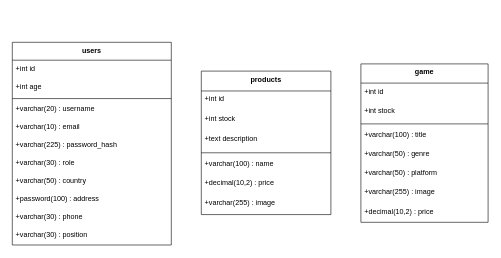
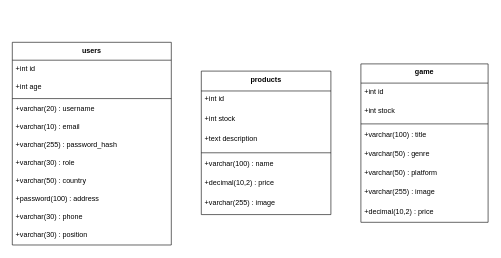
  <mxCell id="0" />
  <mxCell id="1" parent="0" />
  <mxCell id="2" value="" style="shape=partialRectangle;overflow=hidden;connectable=0;fillColor=none;top=0;left=0;bottom=0;right=0;align=left;spacingLeft=6;fontStyle=5;" parent="1" vertex="1"><mxGeometry x="20" y="20" width="220" height="30" as="geometry"><mxRectangle width="220" height="30" as="alternateBounds" /></mxGeometry></mxCell>
  <mxCell id="3" value="users" style="swimlane;fontStyle=1;align=center;verticalAlign=top;childLayout=stackLayout;horizontal=1;startSize=29.818;horizontalStack=0;resizeParent=1;resizeParentMax=0;resizeLast=0;collapsible=0;marginBottom=0;" vertex="1" parent="1"><mxGeometry x="20" y="70" width="265" height="337.818" as="geometry" /></mxCell>
  <mxCell id="4" value="+int id" style="text;strokeColor=none;fillColor=none;align=left;verticalAlign=top;spacingLeft=4;spacingRight=4;overflow=hidden;rotatable=0;points=[[0,0.5],[1,0.5]];portConstraint=eastwest;" vertex="1" parent="3"><mxGeometry y="29.818" width="265" height="30" as="geometry" /></mxCell>
  <mxCell id="5" value="+int age" style="text;strokeColor=none;fillColor=none;align=left;verticalAlign=top;spacingLeft=4;spacingRight=4;overflow=hidden;rotatable=0;points=[[0,0.5],[1,0.5]];portConstraint=eastwest;" vertex="1" parent="3"><mxGeometry y="59.818" width="265" height="30" as="geometry" /></mxCell>
  <mxCell id="6" style="line;strokeWidth=1;fillColor=none;align=left;verticalAlign=middle;spacingTop=-1;spacingLeft=3;spacingRight=3;rotatable=0;labelPosition=right;points=[];portConstraint=eastwest;strokeColor=inherit;" vertex="1" parent="3"><mxGeometry y="89.818" width="265" height="8" as="geometry" /></mxCell>
  <mxCell id="7" value="+varchar(20) : username" style="text;strokeColor=none;fillColor=none;align=left;verticalAlign=top;spacingLeft=4;spacingRight=4;overflow=hidden;rotatable=0;points=[[0,0.5],[1,0.5]];portConstraint=eastwest;" vertex="1" parent="3"><mxGeometry y="97.818" width="265" height="30" as="geometry" /></mxCell>
  <mxCell id="8" value="+varchar(10) : email" style="text;strokeColor=none;fillColor=none;align=left;verticalAlign=top;spacingLeft=4;spacingRight=4;overflow=hidden;rotatable=0;points=[[0,0.5],[1,0.5]];portConstraint=eastwest;" vertex="1" parent="3"><mxGeometry y="127.818" width="265" height="30" as="geometry" /></mxCell>
- <mxCell id="9" value="+varchar(225) : password_hash" style="text;strokeColor=none;fillColor=none;align=left;verticalAlign=top;spacingLeft=4;spacingRight=4;overflow=hidden;rotatable=0;points=[[0,0.5],[1,0.5]];portConstraint=eastwest;" vertex="1" parent="3"><mxGeometry y="157.818" width="265" height="30" as="geometry" /></mxCell>
+ <mxCell id="9" value="+varchar(255) : password_hash" style="text;strokeColor=none;fillColor=none;align=left;verticalAlign=top;spacingLeft=4;spacingRight=4;overflow=hidden;rotatable=0;points=[[0,0.5],[1,0.5]];portConstraint=eastwest;" vertex="1" parent="3"><mxGeometry y="157.818" width="265" height="30" as="geometry" /></mxCell>
  <mxCell id="10" value="+varchar(30) : role" style="text;strokeColor=none;fillColor=none;align=left;verticalAlign=top;spacingLeft=4;spacingRight=4;overflow=hidden;rotatable=0;points=[[0,0.5],[1,0.5]];portConstraint=eastwest;" vertex="1" parent="3"><mxGeometry y="187.818" width="265" height="30" as="geometry" /></mxCell>
  <mxCell id="11" value="+varchar(50) : country" style="text;strokeColor=none;fillColor=none;align=left;verticalAlign=top;spacingLeft=4;spacingRight=4;overflow=hidden;rotatable=0;points=[[0,0.5],[1,0.5]];portConstraint=eastwest;" vertex="1" parent="3"><mxGeometry y="217.818" width="265" height="30" as="geometry" /></mxCell>
  <mxCell id="12" value="+password(100) : address" style="text;strokeColor=none;fillColor=none;align=left;verticalAlign=top;spacingLeft=4;spacingRight=4;overflow=hidden;rotatable=0;points=[[0,0.5],[1,0.5]];portConstraint=eastwest;" vertex="1" parent="3"><mxGeometry y="247.818" width="265" height="30" as="geometry" /></mxCell>
  <mxCell id="13" value="+varchar(30) : phone" style="text;strokeColor=none;fillColor=none;align=left;verticalAlign=top;spacingLeft=4;spacingRight=4;overflow=hidden;rotatable=0;points=[[0,0.5],[1,0.5]];portConstraint=eastwest;" vertex="1" parent="3"><mxGeometry y="277.818" width="265" height="30" as="geometry" /></mxCell>
  <mxCell id="14" value="+varchar(30) : position" style="text;strokeColor=none;fillColor=none;align=left;verticalAlign=top;spacingLeft=4;spacingRight=4;overflow=hidden;rotatable=0;points=[[0,0.5],[1,0.5]];portConstraint=eastwest;" vertex="1" parent="3"><mxGeometry y="307.818" width="265" height="30" as="geometry" /></mxCell>
  <mxCell id="15" value="products" style="swimlane;fontStyle=1;align=center;verticalAlign=top;childLayout=stackLayout;horizontal=1;startSize=33.143;horizontalStack=0;resizeParent=1;resizeParentMax=0;resizeLast=0;collapsible=0;marginBottom=0;" vertex="1" parent="1"><mxGeometry x="335" y="118" width="216" height="239.143" as="geometry" /></mxCell>
  <mxCell id="16" value="+int id" style="text;strokeColor=none;fillColor=none;align=left;verticalAlign=top;spacingLeft=4;spacingRight=4;overflow=hidden;rotatable=0;points=[[0,0.5],[1,0.5]];portConstraint=eastwest;" vertex="1" parent="15"><mxGeometry y="33.143" width="216" height="33" as="geometry" /></mxCell>
  <mxCell id="17" value="+int stock" style="text;strokeColor=none;fillColor=none;align=left;verticalAlign=top;spacingLeft=4;spacingRight=4;overflow=hidden;rotatable=0;points=[[0,0.5],[1,0.5]];portConstraint=eastwest;" vertex="1" parent="15"><mxGeometry y="66.143" width="216" height="33" as="geometry" /></mxCell>
  <mxCell id="18" value="+text description" style="text;strokeColor=none;fillColor=none;align=left;verticalAlign=top;spacingLeft=4;spacingRight=4;overflow=hidden;rotatable=0;points=[[0,0.5],[1,0.5]];portConstraint=eastwest;" vertex="1" parent="15"><mxGeometry y="99.143" width="216" height="33" as="geometry" /></mxCell>
  <mxCell id="19" style="line;strokeWidth=1;fillColor=none;align=left;verticalAlign=middle;spacingTop=-1;spacingLeft=3;spacingRight=3;rotatable=0;labelPosition=right;points=[];portConstraint=eastwest;strokeColor=inherit;" vertex="1" parent="15"><mxGeometry y="132.143" width="216" height="8" as="geometry" /></mxCell>
  <mxCell id="20" value="+varchar(100) : name" style="text;strokeColor=none;fillColor=none;align=left;verticalAlign=top;spacingLeft=4;spacingRight=4;overflow=hidden;rotatable=0;points=[[0,0.5],[1,0.5]];portConstraint=eastwest;" vertex="1" parent="15"><mxGeometry y="140.143" width="216" height="33" as="geometry" /></mxCell>
  <mxCell id="21" value="+decimal(10,2) : price" style="text;strokeColor=none;fillColor=none;align=left;verticalAlign=top;spacingLeft=4;spacingRight=4;overflow=hidden;rotatable=0;points=[[0,0.5],[1,0.5]];portConstraint=eastwest;" vertex="1" parent="15"><mxGeometry y="173.143" width="216" height="33" as="geometry" /></mxCell>
  <mxCell id="22" value="+varchar(255) : image" style="text;strokeColor=none;fillColor=none;align=left;verticalAlign=top;spacingLeft=4;spacingRight=4;overflow=hidden;rotatable=0;points=[[0,0.5],[1,0.5]];portConstraint=eastwest;" vertex="1" parent="15"><mxGeometry y="206.143" width="216" height="33" as="geometry" /></mxCell>
  <mxCell id="23" value="game" style="swimlane;fontStyle=1;align=center;verticalAlign=top;childLayout=stackLayout;horizontal=1;startSize=32;horizontalStack=0;resizeParent=1;resizeParentMax=0;resizeLast=0;collapsible=0;marginBottom=0;" vertex="1" parent="1"><mxGeometry x="601" y="106" width="212" height="264" as="geometry" /></mxCell>
  <mxCell id="24" value="+int id" style="text;strokeColor=none;fillColor=none;align=left;verticalAlign=top;spacingLeft=4;spacingRight=4;overflow=hidden;rotatable=0;points=[[0,0.5],[1,0.5]];portConstraint=eastwest;" vertex="1" parent="23"><mxGeometry y="32" width="212" height="32" as="geometry" /></mxCell>
  <mxCell id="25" value="+int stock" style="text;strokeColor=none;fillColor=none;align=left;verticalAlign=top;spacingLeft=4;spacingRight=4;overflow=hidden;rotatable=0;points=[[0,0.5],[1,0.5]];portConstraint=eastwest;" vertex="1" parent="23"><mxGeometry y="64" width="212" height="32" as="geometry" /></mxCell>
  <mxCell id="26" style="line;strokeWidth=1;fillColor=none;align=left;verticalAlign=middle;spacingTop=-1;spacingLeft=3;spacingRight=3;rotatable=0;labelPosition=right;points=[];portConstraint=eastwest;strokeColor=inherit;" vertex="1" parent="23"><mxGeometry y="96" width="212" height="8" as="geometry" /></mxCell>
  <mxCell id="27" value="+varchar(100) : title" style="text;strokeColor=none;fillColor=none;align=left;verticalAlign=top;spacingLeft=4;spacingRight=4;overflow=hidden;rotatable=0;points=[[0,0.5],[1,0.5]];portConstraint=eastwest;" vertex="1" parent="23"><mxGeometry y="104" width="212" height="32" as="geometry" /></mxCell>
  <mxCell id="28" value="+varchar(50) : genre" style="text;strokeColor=none;fillColor=none;align=left;verticalAlign=top;spacingLeft=4;spacingRight=4;overflow=hidden;rotatable=0;points=[[0,0.5],[1,0.5]];portConstraint=eastwest;" vertex="1" parent="23"><mxGeometry y="136" width="212" height="32" as="geometry" /></mxCell>
  <mxCell id="29" value="+varchar(50) : platform" style="text;strokeColor=none;fillColor=none;align=left;verticalAlign=top;spacingLeft=4;spacingRight=4;overflow=hidden;rotatable=0;points=[[0,0.5],[1,0.5]];portConstraint=eastwest;" vertex="1" parent="23"><mxGeometry y="168" width="212" height="32" as="geometry" /></mxCell>
  <mxCell id="30" value="+varchar(255) : image" style="text;strokeColor=none;fillColor=none;align=left;verticalAlign=top;spacingLeft=4;spacingRight=4;overflow=hidden;rotatable=0;points=[[0,0.5],[1,0.5]];portConstraint=eastwest;" vertex="1" parent="23"><mxGeometry y="200" width="212" height="32" as="geometry" /></mxCell>
  <mxCell id="31" value="+decimal(10,2) : price" style="text;strokeColor=none;fillColor=none;align=left;verticalAlign=top;spacingLeft=4;spacingRight=4;overflow=hidden;rotatable=0;points=[[0,0.5],[1,0.5]];portConstraint=eastwest;" vertex="1" parent="23"><mxGeometry y="232" width="212" height="32" as="geometry" /></mxCell>
